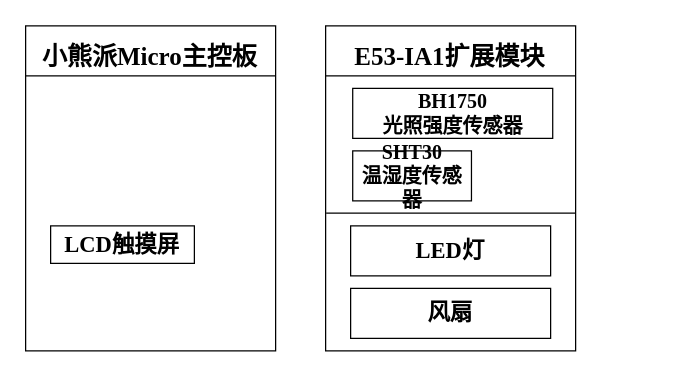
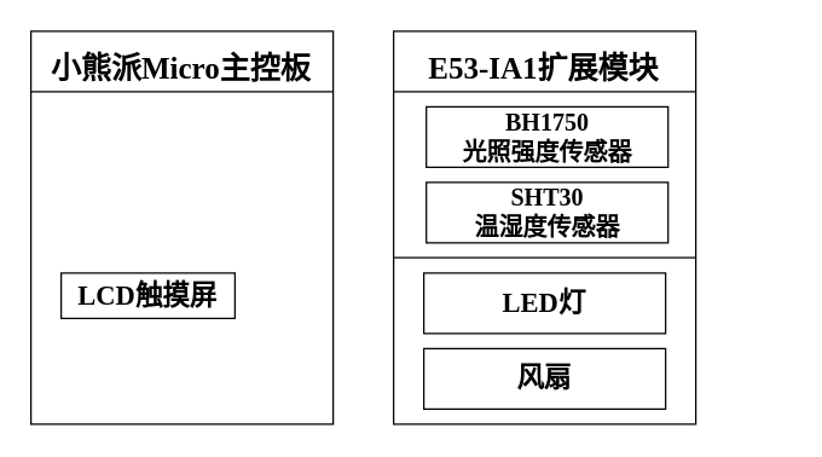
  <mxCell id="0" />
  <mxCell id="1" parent="0" />
  <mxCell id="2" value="" style="rounded=0;whiteSpace=wrap;html=1;fontStyle=1;container=0;fillColor=none;" vertex="1" parent="1"><mxGeometry x="20" y="20" width="200" height="260" as="geometry" /></mxCell>
  <mxCell id="3" value="&lt;span style=&quot;font-family: 宋体; font-size: 20px; font-weight: 700;&quot;&gt;小熊派&lt;/span&gt;&lt;span style=&quot;font-size: 20px; font-weight: 700;&quot;&gt;&lt;font face=&quot;Times New Roman&quot;&gt;Micro&lt;/font&gt;&lt;/span&gt;&lt;span style=&quot;font-family: 宋体; font-size: 20px; font-weight: 700;&quot;&gt;主控板&lt;/span&gt;" style="text;html=1;align=center;verticalAlign=middle;whiteSpace=wrap;rounded=0;" vertex="1" parent="1"><mxGeometry x="28.333" y="29" width="183.333" height="30" as="geometry" /></mxCell>
  <mxCell id="4" value="&lt;font style=&quot;font-size: 18px;&quot;&gt;&lt;font face=&quot;Times New Roman&quot;&gt;LCD&lt;/font&gt;&lt;font face=&quot;宋体&quot;&gt;触摸屏&lt;/font&gt;&lt;/font&gt;" style="rounded=0;whiteSpace=wrap;html=1;fontStyle=1;container=0;" vertex="1" parent="1"><mxGeometry x="40" y="180" width="115" height="30" as="geometry" /></mxCell>
- <mxCell id="5" value="&lt;span style=&quot;font-size:12.0pt;font-family:&lt;br/&gt;&amp;quot;Times New Roman&amp;quot;,serif;mso-fareast-font-family:宋体;mso-bidi-theme-font:minor-bidi;&lt;br/&gt;mso-ansi-language:EN-US;mso-fareast-language:ZH-CN;mso-bidi-language:AR-SA&quot; lang=&quot;EN-US&quot;&gt;&lt;font face=&quot;Times New Roman&quot;&gt;SHT30&lt;/font&gt;&lt;/span&gt;&lt;div&gt;&lt;span style=&quot;font-size:12.0pt;font-family:宋体;mso-ascii-font-family:&amp;quot;Times New Roman&amp;quot;;&lt;br/&gt;mso-hansi-font-family:&amp;quot;Times New Roman&amp;quot;;mso-bidi-font-family:&amp;quot;Times New Roman&amp;quot;;&lt;br/&gt;mso-bidi-theme-font:minor-bidi;mso-ansi-language:EN-US;mso-fareast-language:&lt;br/&gt;ZH-CN;mso-bidi-language:AR-SA&quot;&gt;温湿度传感器&lt;/span&gt;&lt;/div&gt;" style="rounded=0;whiteSpace=wrap;html=1;fontStyle=1;container=0;" vertex="1" parent="1"><mxGeometry x="281.67" y="120" width="95" height="40" as="geometry" /></mxCell>
+ <mxCell id="5" value="&lt;span style=&quot;font-size:12.0pt;font-family:&lt;br/&gt;&amp;quot;Times New Roman&amp;quot;,serif;mso-fareast-font-family:宋体;mso-bidi-theme-font:minor-bidi;&lt;br/&gt;mso-ansi-language:EN-US;mso-fareast-language:ZH-CN;mso-bidi-language:AR-SA&quot; lang=&quot;EN-US&quot;&gt;&lt;font face=&quot;Times New Roman&quot;&gt;SHT30&lt;/font&gt;&lt;/span&gt;&lt;div&gt;&lt;span style=&quot;font-size:12.0pt;font-family:宋体;mso-ascii-font-family:&amp;quot;Times New Roman&amp;quot;;&lt;br/&gt;mso-hansi-font-family:&amp;quot;Times New Roman&amp;quot;;mso-bidi-font-family:&amp;quot;Times New Roman&amp;quot;;&lt;br/&gt;mso-bidi-theme-font:minor-bidi;mso-ansi-language:EN-US;mso-fareast-language:&lt;br/&gt;ZH-CN;mso-bidi-language:AR-SA&quot;&gt;温湿度传感器&lt;/span&gt;&lt;/div&gt;" style="rounded=0;whiteSpace=wrap;html=1;fontStyle=1;container=0;" vertex="1" parent="1"><mxGeometry x="281.67" y="120" width="160" height="40" as="geometry" /></mxCell>
  <mxCell id="6" value="&lt;span style=&quot;font-size: 12pt;&quot; lang=&quot;EN-US&quot;&gt;&lt;font face=&quot;Times New Roman&quot;&gt;BH1750&lt;/font&gt;&lt;/span&gt;&lt;div&gt;&lt;span style=&quot;font-size:12.0pt;font-family:宋体;mso-ascii-font-family:&amp;quot;Times New Roman&amp;quot;;&lt;br/&gt;mso-hansi-font-family:&amp;quot;Times New Roman&amp;quot;;mso-bidi-font-family:&amp;quot;Times New Roman&amp;quot;;&lt;br/&gt;mso-bidi-theme-font:minor-bidi;mso-ansi-language:EN-US;mso-fareast-language:&lt;br/&gt;ZH-CN;mso-bidi-language:AR-SA&quot;&gt;光照强度传感器&lt;/span&gt;&lt;br&gt;&lt;/div&gt;" style="rounded=0;whiteSpace=wrap;html=1;fontStyle=1;container=0;" vertex="1" parent="1"><mxGeometry x="281.67" y="70" width="160" height="40" as="geometry" /></mxCell>
  <mxCell id="7" value="&lt;font style=&quot;font-size: 18px;&quot; face=&quot;Times New Roman&quot;&gt;LED&lt;/font&gt;&lt;font style=&quot;font-size: 18px;&quot; face=&quot;宋体&quot;&gt;灯&lt;/font&gt;" style="rounded=0;whiteSpace=wrap;html=1;fontStyle=1;container=0;" vertex="1" parent="1"><mxGeometry x="280" y="180" width="160" height="40" as="geometry" /></mxCell>
  <mxCell id="8" value="&lt;span style=&quot;font-size: 18px;&quot;&gt;&lt;font face=&quot;宋体&quot;&gt;风扇&lt;/font&gt;&lt;/span&gt;" style="rounded=0;whiteSpace=wrap;html=1;fontStyle=1;container=0;" vertex="1" parent="1"><mxGeometry x="280" y="230" width="160" height="40" as="geometry" /></mxCell>
  <mxCell id="9" value="" style="group" vertex="1" connectable="0" parent="1"><mxGeometry x="260" y="20" width="261.667" height="260" as="geometry" /></mxCell>
  <mxCell id="10" value="" style="group" vertex="1" connectable="0" parent="9"><mxGeometry width="261.667" height="260" as="geometry" /></mxCell>
  <mxCell id="11" value="" style="endArrow=none;html=1;rounded=0;entryX=1;entryY=0.576;entryDx=0;entryDy=0;entryPerimeter=0;exitX=0.002;exitY=0.576;exitDx=0;exitDy=0;exitPerimeter=0;" edge="1" parent="10"><mxGeometry width="50" height="50" relative="1" as="geometry"><mxPoint y="40" as="sourcePoint" /><mxPoint x="200" y="40" as="targetPoint" /></mxGeometry></mxCell>
  <mxCell id="12" value="&lt;span style=&quot;font-size: 20px;&quot;&gt;&lt;b style=&quot;&quot;&gt;&lt;font face=&quot;Times New Roman&quot;&gt;E53-IA1&lt;/font&gt;&lt;font face=&quot;宋体&quot;&gt;扩展模块&lt;/font&gt;&lt;/b&gt;&lt;/span&gt;" style="text;html=1;align=center;verticalAlign=middle;whiteSpace=wrap;rounded=0;" vertex="1" parent="10"><mxGeometry x="8.333" y="9" width="183.333" height="30" as="geometry" /></mxCell>
  <mxCell id="13" value="" style="rounded=0;whiteSpace=wrap;html=1;fontStyle=1;fillColor=none;" vertex="1" parent="10"><mxGeometry width="200" height="260" as="geometry" /></mxCell>
  <mxCell id="14" value="" style="endArrow=none;html=1;rounded=0;entryX=1;entryY=0.576;entryDx=0;entryDy=0;entryPerimeter=0;exitX=0.002;exitY=0.576;exitDx=0;exitDy=0;exitPerimeter=0;" edge="1" parent="10" source="13" target="13"><mxGeometry width="50" height="50" relative="1" as="geometry"><mxPoint x="-10" y="130" as="sourcePoint" /><mxPoint x="240" y="160" as="targetPoint" /></mxGeometry></mxCell>
  <mxCell id="15" value="" style="endArrow=none;html=1;rounded=0;entryX=1;entryY=0.576;entryDx=0;entryDy=0;entryPerimeter=0;exitX=0.002;exitY=0.576;exitDx=0;exitDy=0;exitPerimeter=0;" edge="1" parent="1"><mxGeometry width="50" height="50" relative="1" as="geometry"><mxPoint x="20" y="60" as="sourcePoint" /><mxPoint x="220" y="60" as="targetPoint" /></mxGeometry></mxCell>
